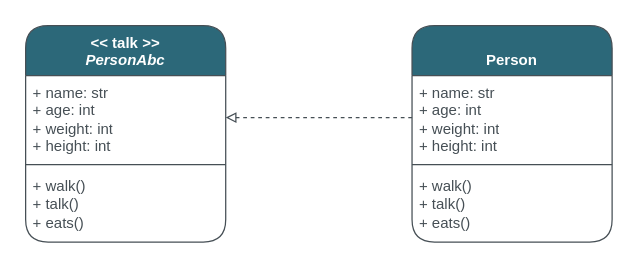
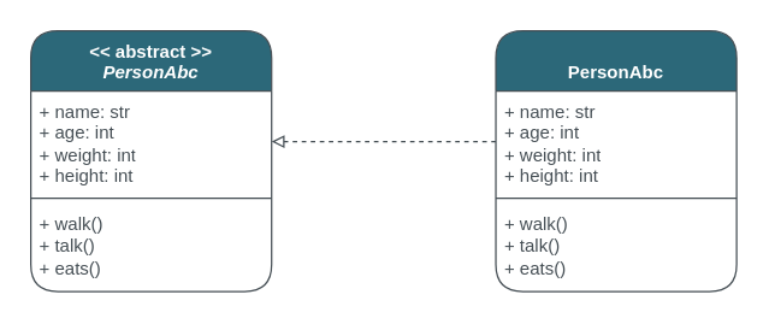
  <mxCell id="0" />
  <mxCell id="1" parent="0" />
- <mxCell id="2" value="&amp;lt;&amp;lt; talk &amp;gt;&amp;gt;&lt;br&gt;&lt;i&gt;PersonAbc&lt;/i&gt;" style="swimlane;fontStyle=1;align=center;verticalAlign=top;childLayout=stackLayout;horizontal=1;startSize=40;horizontalStack=0;resizeParent=1;resizeParentMax=0;resizeLast=0;collapsible=1;marginBottom=0;whiteSpace=wrap;html=1;strokeColor=#464F55;fontColor=#FFFFFF;fillColor=#2C6879;rounded=1;labelBackgroundColor=none;" parent="1" vertex="1"><mxGeometry x="20" y="20" width="160" height="173" as="geometry"><mxRectangle x="330" y="270" width="120" height="40" as="alternateBounds" /></mxGeometry></mxCell>
+ <mxCell id="2" value="&amp;lt;&amp;lt; abstract &amp;gt;&amp;gt;&lt;br&gt;&lt;i&gt;PersonAbc&lt;/i&gt;" style="swimlane;fontStyle=1;align=center;verticalAlign=top;childLayout=stackLayout;horizontal=1;startSize=40;horizontalStack=0;resizeParent=1;resizeParentMax=0;resizeLast=0;collapsible=1;marginBottom=0;whiteSpace=wrap;html=1;strokeColor=#464F55;fontColor=#FFFFFF;fillColor=#2C6879;rounded=1;labelBackgroundColor=none;" parent="1" vertex="1"><mxGeometry x="20" y="20" width="160" height="173" as="geometry"><mxRectangle x="330" y="270" width="120" height="40" as="alternateBounds" /></mxGeometry></mxCell>
  <mxCell id="3" value="+ name: str&lt;br&gt;+ age: int&lt;br&gt;+ weight: int&lt;br&gt;+ height: int" style="text;strokeColor=none;fillColor=none;align=left;verticalAlign=top;spacingLeft=4;spacingRight=4;overflow=hidden;rotatable=0;points=[[0,0.5],[1,0.5]];portConstraint=eastwest;whiteSpace=wrap;html=1;fontColor=#464F55;rounded=1;labelBackgroundColor=none;" parent="2" vertex="1"><mxGeometry y="40" width="160" height="67" as="geometry" /></mxCell>
  <mxCell id="4" value="" style="line;strokeWidth=1;fillColor=none;align=left;verticalAlign=middle;spacingTop=-1;spacingLeft=3;spacingRight=3;rotatable=0;labelPosition=right;points=[];portConstraint=eastwest;strokeColor=#464F55;fontColor=#1A1A1A;rounded=1;labelBackgroundColor=none;" parent="2" vertex="1"><mxGeometry y="107" width="160" height="8" as="geometry" /></mxCell>
  <mxCell id="5" value="+ walk()&lt;br&gt;+ talk()&lt;br&gt;+ eats()" style="text;strokeColor=none;fillColor=none;align=left;verticalAlign=top;spacingLeft=4;spacingRight=4;overflow=hidden;rotatable=0;points=[[0,0.5],[1,0.5]];portConstraint=eastwest;whiteSpace=wrap;html=1;fontColor=#464F55;rounded=1;labelBackgroundColor=none;" parent="2" vertex="1"><mxGeometry y="115" width="160" height="58" as="geometry" /></mxCell>
- <mxCell id="6" value="&lt;br&gt;Person" style="swimlane;fontStyle=1;align=center;verticalAlign=top;childLayout=stackLayout;horizontal=1;startSize=40;horizontalStack=0;resizeParent=1;resizeParentMax=0;resizeLast=0;collapsible=1;marginBottom=0;whiteSpace=wrap;html=1;strokeColor=#464F55;fontColor=#FFFFFF;fillColor=#2C6879;rounded=1;labelBackgroundColor=none;" vertex="1" parent="1"><mxGeometry x="329" y="20" width="160" height="173" as="geometry"><mxRectangle x="299" y="276" width="120" height="40" as="alternateBounds" /></mxGeometry></mxCell>
+ <mxCell id="6" value="&lt;br&gt;PersonAbc" style="swimlane;fontStyle=1;align=center;verticalAlign=top;childLayout=stackLayout;horizontal=1;startSize=40;horizontalStack=0;resizeParent=1;resizeParentMax=0;resizeLast=0;collapsible=1;marginBottom=0;whiteSpace=wrap;html=1;strokeColor=#464F55;fontColor=#FFFFFF;fillColor=#2C6879;rounded=1;labelBackgroundColor=none;" vertex="1" parent="1"><mxGeometry x="329" y="20" width="160" height="173" as="geometry"><mxRectangle x="299" y="276" width="120" height="40" as="alternateBounds" /></mxGeometry></mxCell>
  <mxCell id="7" value="+ name: str&lt;br&gt;+ age: int&lt;br&gt;+ weight: int&lt;br&gt;+ height: int" style="text;strokeColor=none;fillColor=none;align=left;verticalAlign=top;spacingLeft=4;spacingRight=4;overflow=hidden;rotatable=0;points=[[0,0.5],[1,0.5]];portConstraint=eastwest;whiteSpace=wrap;html=1;fontColor=#464F55;rounded=1;labelBackgroundColor=none;" vertex="1" parent="6"><mxGeometry y="40" width="160" height="67" as="geometry" /></mxCell>
  <mxCell id="8" value="" style="line;strokeWidth=1;fillColor=none;align=left;verticalAlign=middle;spacingTop=-1;spacingLeft=3;spacingRight=3;rotatable=0;labelPosition=right;points=[];portConstraint=eastwest;strokeColor=#464F55;fontColor=#1A1A1A;rounded=1;labelBackgroundColor=none;" vertex="1" parent="6"><mxGeometry y="107" width="160" height="8" as="geometry" /></mxCell>
  <mxCell id="9" value="+ walk()&lt;br&gt;+ talk()&lt;br&gt;+ eats()" style="text;strokeColor=none;fillColor=none;align=left;verticalAlign=top;spacingLeft=4;spacingRight=4;overflow=hidden;rotatable=0;points=[[0,0.5],[1,0.5]];portConstraint=eastwest;whiteSpace=wrap;html=1;fontColor=#464F55;rounded=1;labelBackgroundColor=none;" vertex="1" parent="6"><mxGeometry y="115" width="160" height="58" as="geometry" /></mxCell>
  <mxCell id="10" style="edgeStyle=orthogonalEdgeStyle;rounded=0;orthogonalLoop=1;jettySize=auto;html=1;entryX=1;entryY=0.5;entryDx=0;entryDy=0;endArrow=block;endFill=0;dashed=1;strokeColor=#464F55;" edge="1" parent="1" source="7" target="3"><mxGeometry relative="1" as="geometry" /></mxCell>
